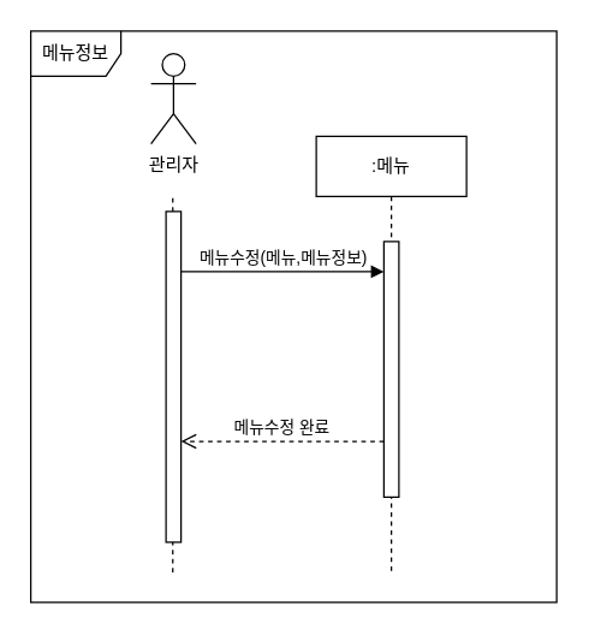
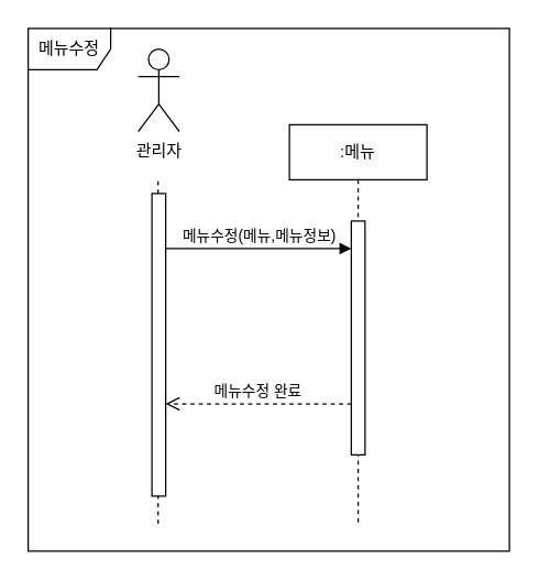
  <mxCell id="0" />
  <mxCell id="1" parent="0" />
- <mxCell id="2" value="메뉴정보" style="shape=umlFrame;whiteSpace=wrap;html=1;" parent="1" vertex="1"><mxGeometry x="20" y="20" width="350" height="380" as="geometry" /></mxCell>
+ <mxCell id="2" value="메뉴수정" style="shape=umlFrame;whiteSpace=wrap;html=1;" parent="1" vertex="1"><mxGeometry x="20" y="20" width="350" height="380" as="geometry" /></mxCell>
  <mxCell id="3" value="관리자" style="shape=umlActor;verticalLabelPosition=bottom;verticalAlign=top;html=1;" parent="1" vertex="1"><mxGeometry x="100" y="35" width="30" height="60" as="geometry" /></mxCell>
  <mxCell id="4" value=":메뉴" style="shape=umlLifeline;perimeter=lifelinePerimeter;whiteSpace=wrap;html=1;container=1;collapsible=0;recursiveResize=0;outlineConnect=0;" parent="1" vertex="1"><mxGeometry x="210" y="90" width="100" height="290" as="geometry" /></mxCell>
  <mxCell id="5" value="" style="html=1;points=[];perimeter=orthogonalPerimeter;" parent="4" vertex="1"><mxGeometry x="45" y="70" width="10" height="170" as="geometry" /></mxCell>
  <mxCell id="6" value="" style="endArrow=none;dashed=1;html=1;" parent="1" edge="1"><mxGeometry width="50" height="50" relative="1" as="geometry"><mxPoint x="114.5" y="380" as="sourcePoint" /><mxPoint x="114.5" y="130" as="targetPoint" /></mxGeometry></mxCell>
  <mxCell id="7" value="" style="html=1;points=[];perimeter=orthogonalPerimeter;" parent="1" vertex="1"><mxGeometry x="110" y="140" width="10" height="220" as="geometry" /></mxCell>
  <mxCell id="8" value="메뉴수정(메뉴,메뉴정보)" style="html=1;verticalAlign=bottom;endArrow=block;" parent="1" target="5" edge="1"><mxGeometry width="80" relative="1" as="geometry"><mxPoint x="120" y="180" as="sourcePoint" /><mxPoint x="200" y="180" as="targetPoint" /></mxGeometry></mxCell>
  <mxCell id="9" value="메뉴수정 완료" style="html=1;verticalAlign=bottom;endArrow=open;dashed=1;endSize=8;exitX=0;exitY=0.782;exitDx=0;exitDy=0;exitPerimeter=0;" parent="1" source="5" target="7" edge="1"><mxGeometry relative="1" as="geometry"><mxPoint x="250" y="290" as="sourcePoint" /><mxPoint x="170" y="290" as="targetPoint" /></mxGeometry></mxCell>
